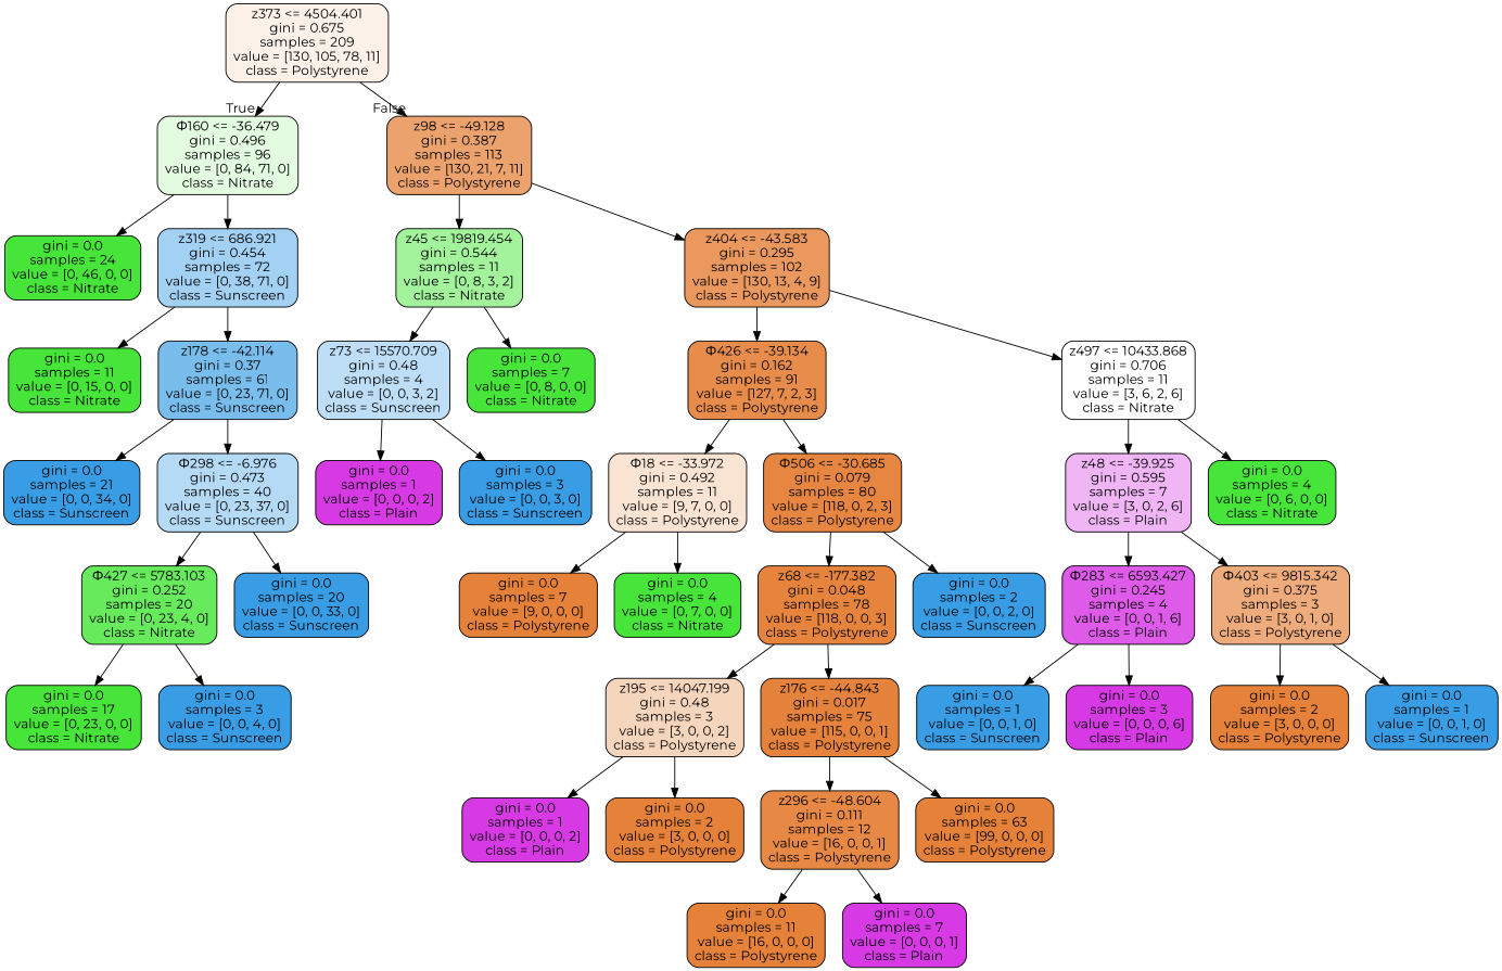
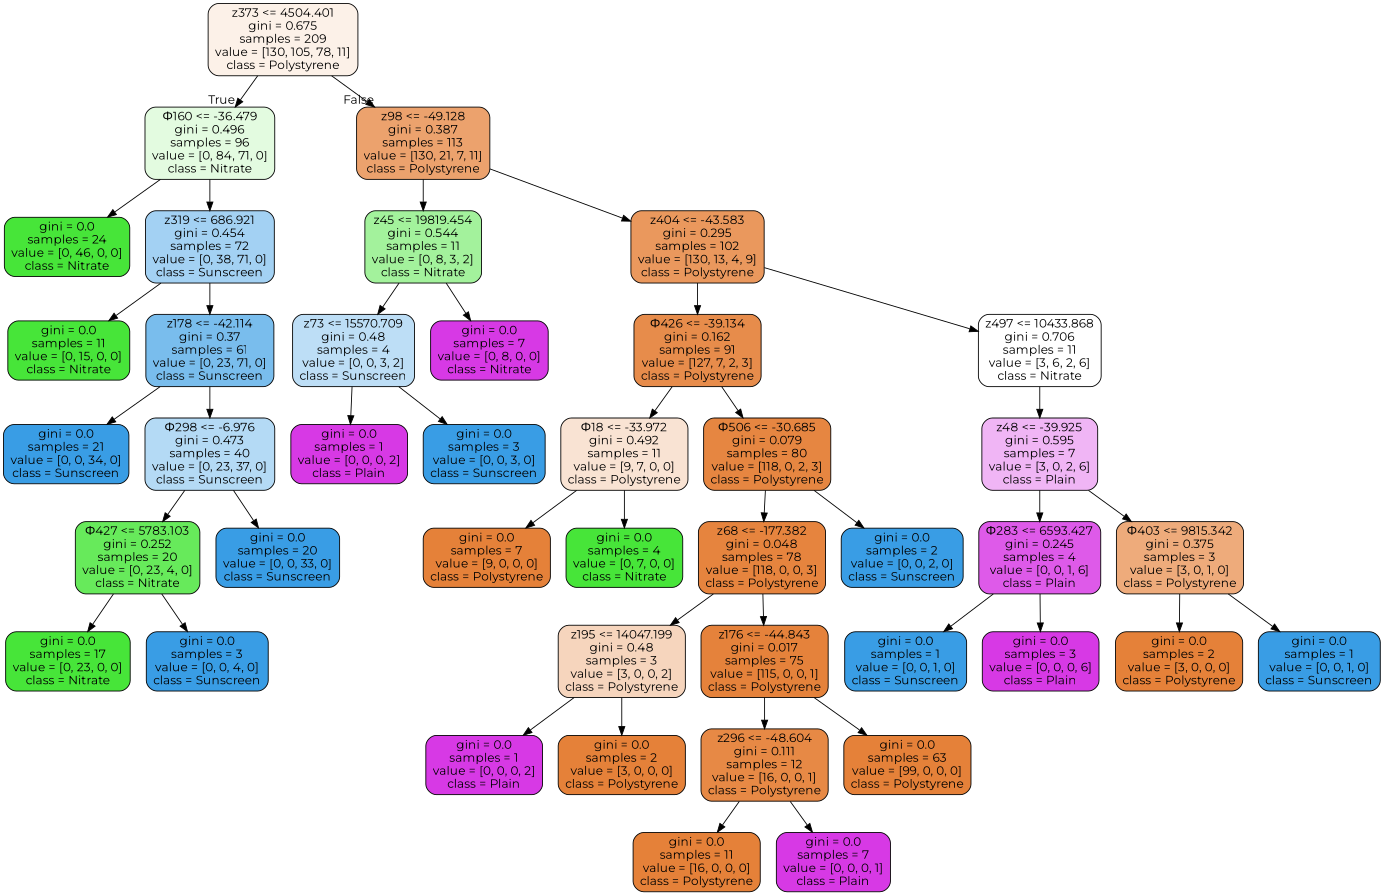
  digraph {
    fontname=Montserrat
    node [color=black fillcolor="#399de5" fontname=Montserrat shape=box style="filled, rounded"]
    edge [fontname=Montserrat]
    n1 [fillcolor="#fcf1e8" label="z373 <= 4504.401\ngini = 0.675\nsamples = 209\nvalue = [130, 105, 78, 11]\nclass = Polystyrene"]
    n2 [fillcolor="#e3fbe0" label="Φ160 <= -36.479\ngini = 0.496\nsamples = 96\nvalue = [0, 84, 71, 0]\nclass = Nitrate"]
    n3 [fillcolor="#eca26d" label="z98 <= -49.128\ngini = 0.387\nsamples = 113\nvalue = [130, 21, 7, 11]\nclass = Polystyrene"]
    n4 [fillcolor="#47e539" label="gini = 0.0\nsamples = 24\nvalue = [0, 46, 0, 0]\nclass = Nitrate"]
    n5 [fillcolor="#a3d1f3" label="z319 <= 686.921\ngini = 0.454\nsamples = 72\nvalue = [0, 38, 71, 0]\nclass = Sunscreen"]
    n6 [fillcolor="#a3f29c" label="z45 <= 19819.454\ngini = 0.544\nsamples = 11\nvalue = [0, 8, 3, 2]\nclass = Nitrate"]
    n7 [fillcolor="#ea985d" label="z404 <= -43.583\ngini = 0.295\nsamples = 102\nvalue = [130, 13, 4, 9]\nclass = Polystyrene"]
    n8 [fillcolor="#47e539" label="gini = 0.0\nsamples = 11\nvalue = [0, 15, 0, 0]\nclass = Nitrate"]
    n9 [fillcolor="#79bded" label="z178 <= -42.114\ngini = 0.37\nsamples = 61\nvalue = [0, 23, 71, 0]\nclass = Sunscreen"]
    n10 [label="gini = 0.0\nsamples = 21\nvalue = [0, 0, 34, 0]\nclass = Sunscreen"]
    n11 [fillcolor="#b4daf5" label="Φ298 <= -6.976\ngini = 0.473\nsamples = 40\nvalue = [0, 23, 37, 0]\nclass = Sunscreen"]
    n12 [fillcolor="#67ea5b" label="Φ427 <= 5783.103\ngini = 0.252\nsamples = 20\nvalue = [0, 23, 4, 0]\nclass = Nitrate"]
    n13 [label="gini = 0.0\nsamples = 20\nvalue = [0, 0, 33, 0]\nclass = Sunscreen"]
    n14 [fillcolor="#47e539" label="gini = 0.0\nsamples = 17\nvalue = [0, 23, 0, 0]\nclass = Nitrate"]
    n15 [label="gini = 0.0\nsamples = 3\nvalue = [0, 0, 4, 0]\nclass = Sunscreen"]
    n16 [fillcolor="#bddef6" label="z73 <= 15570.709\ngini = 0.48\nsamples = 4\nvalue = [0, 0, 3, 2]\nclass = Sunscreen"]
-   n17 [fillcolor="#47e539" label="gini = 0.0\nsamples = 7\nvalue = [0, 8, 0, 0]\nclass = Nitrate"]
+   n17 [fillcolor="#d739e5" label="gini = 0.0\nsamples = 7\nvalue = [0, 8, 0, 0]\nclass = Nitrate"]
    n18 [fillcolor="#e78c4b" label="Φ426 <= -39.134\ngini = 0.162\nsamples = 91\nvalue = [127, 7, 2, 3]\nclass = Polystyrene"]
    n19 [fillcolor="#ffffff" label="z497 <= 10433.868\ngini = 0.706\nsamples = 11\nvalue = [3, 6, 2, 6]\nclass = Nitrate"]
    n20 [fillcolor="#d739e5" label="gini = 0.0\nsamples = 1\nvalue = [0, 0, 0, 2]\nclass = Plain"]
    n21 [label="gini = 0.0\nsamples = 3\nvalue = [0, 0, 3, 0]\nclass = Sunscreen"]
    n22 [fillcolor="#f9e3d3" label="Φ18 <= -33.972\ngini = 0.492\nsamples = 11\nvalue = [9, 7, 0, 0]\nclass = Polystyrene"]
    n23 [fillcolor="#e68641" label="Φ506 <= -30.685\ngini = 0.079\nsamples = 80\nvalue = [118, 0, 2, 3]\nclass = Polystyrene"]
    n24 [fillcolor="#f0b5f5" label="z48 <= -39.925\ngini = 0.595\nsamples = 7\nvalue = [3, 0, 2, 6]\nclass = Plain"]
-   n25 [fillcolor="#47e539" label="gini = 0.0\nsamples = 4\nvalue = [0, 6, 0, 0]\nclass = Nitrate"]
    n26 [fillcolor="#e58139" label="gini = 0.0\nsamples = 7\nvalue = [9, 0, 0, 0]\nclass = Polystyrene"]
    n27 [fillcolor="#47e539" label="gini = 0.0\nsamples = 4\nvalue = [0, 7, 0, 0]\nclass = Nitrate"]
    n28 [fillcolor="#e6843e" label="z68 <= -177.382\ngini = 0.048\nsamples = 78\nvalue = [118, 0, 0, 3]\nclass = Polystyrene"]
    n29 [label="gini = 0.0\nsamples = 2\nvalue = [0, 0, 2, 0]\nclass = Sunscreen"]
    n30 [fillcolor="#f6d5bd" label="z195 <= 14047.199\ngini = 0.48\nsamples = 3\nvalue = [3, 0, 0, 2]\nclass = Polystyrene"]
    n31 [fillcolor="#e5823b" label="z176 <= -44.843\ngini = 0.017\nsamples = 75\nvalue = [115, 0, 0, 1]\nclass = Polystyrene"]
    n32 [fillcolor="#d739e5" label="gini = 0.0\nsamples = 1\nvalue = [0, 0, 0, 2]\nclass = Plain"]
    n33 [fillcolor="#e58139" label="gini = 0.0\nsamples = 2\nvalue = [3, 0, 0, 0]\nclass = Polystyrene"]
    n34 [fillcolor="#e78945" label="z296 <= -48.604\ngini = 0.111\nsamples = 12\nvalue = [16, 0, 0, 1]\nclass = Polystyrene"]
    n35 [fillcolor="#e58139" label="gini = 0.0\nsamples = 63\nvalue = [99, 0, 0, 0]\nclass = Polystyrene"]
    n36 [fillcolor="#e58139" label="gini = 0.0\nsamples = 11\nvalue = [16, 0, 0, 0]\nclass = Polystyrene"]
    n37 [fillcolor="#d739e5" label="gini = 0.0\nsamples = 7\nvalue = [0, 0, 0, 1]\nclass = Plain"]
    n38 [fillcolor="#de5ae9" label="Φ283 <= 6593.427\ngini = 0.245\nsamples = 4\nvalue = [0, 0, 1, 6]\nclass = Plain"]
    n39 [fillcolor="#eeab7b" label="Φ403 <= 9815.342\ngini = 0.375\nsamples = 3\nvalue = [3, 0, 1, 0]\nclass = Polystyrene"]
    n40 [label="gini = 0.0\nsamples = 1\nvalue = [0, 0, 1, 0]\nclass = Sunscreen"]
    n41 [fillcolor="#d739e5" label="gini = 0.0\nsamples = 3\nvalue = [0, 0, 0, 6]\nclass = Plain"]
    n42 [fillcolor="#e58139" label="gini = 0.0\nsamples = 2\nvalue = [3, 0, 0, 0]\nclass = Polystyrene"]
    n43 [label="gini = 0.0\nsamples = 1\nvalue = [0, 0, 1, 0]\nclass = Sunscreen"]
    n1 -> n2 [headlabel=True labelangle=45 labeldistance=2.5]
    n1 -> n3 [headlabel=False labelangle=-45 labeldistance=2.5]
    n2 -> n4
    n2 -> n5
    n3 -> n6
    n3 -> n7
    n5 -> n8
    n5 -> n9
    n6 -> n16
    n6 -> n17
    n7 -> n18
    n7 -> n19
    n9 -> n10
    n9 -> n11
    n11 -> n12
    n11 -> n13
    n12 -> n14
    n12 -> n15
    n16 -> n20
    n16 -> n21
    n18 -> n22
    n18 -> n23
    n19 -> n24
-   n19 -> n25
    n22 -> n26
    n22 -> n27
    n23 -> n28
    n23 -> n29
    n24 -> n38
    n24 -> n39
    n28 -> n30
    n28 -> n31
    n30 -> n32
    n30 -> n33
    n31 -> n34
    n31 -> n35
    n34 -> n36
    n34 -> n37
    n38 -> n40
    n38 -> n41
    n39 -> n42
    n39 -> n43
  }
